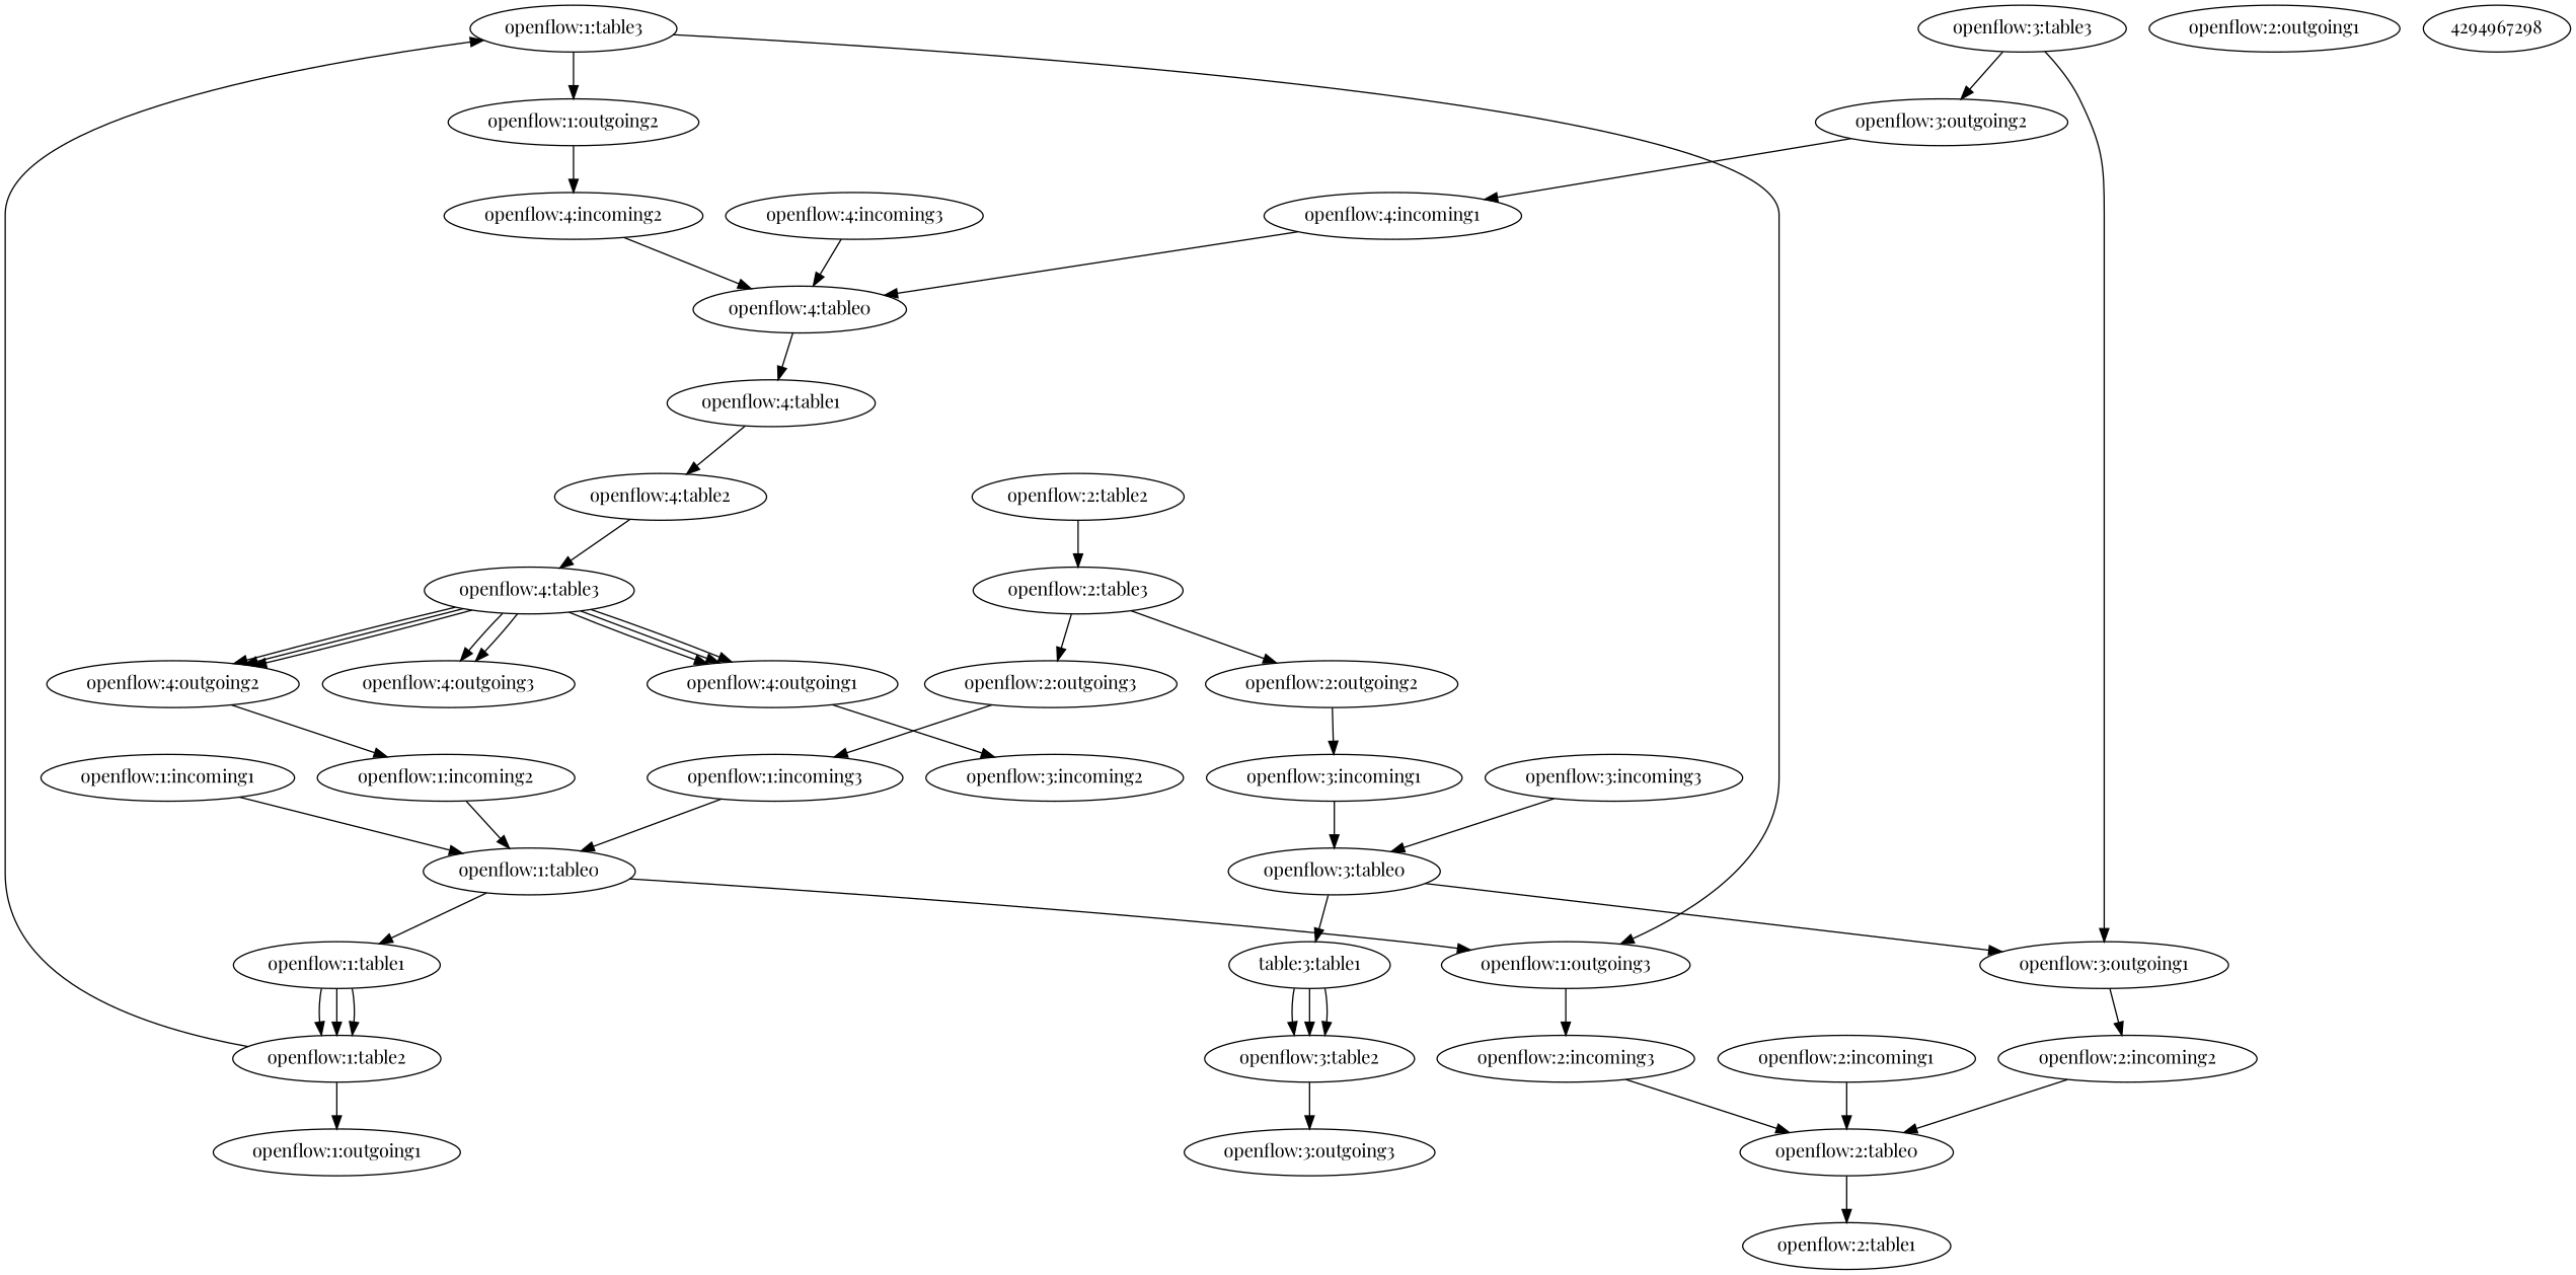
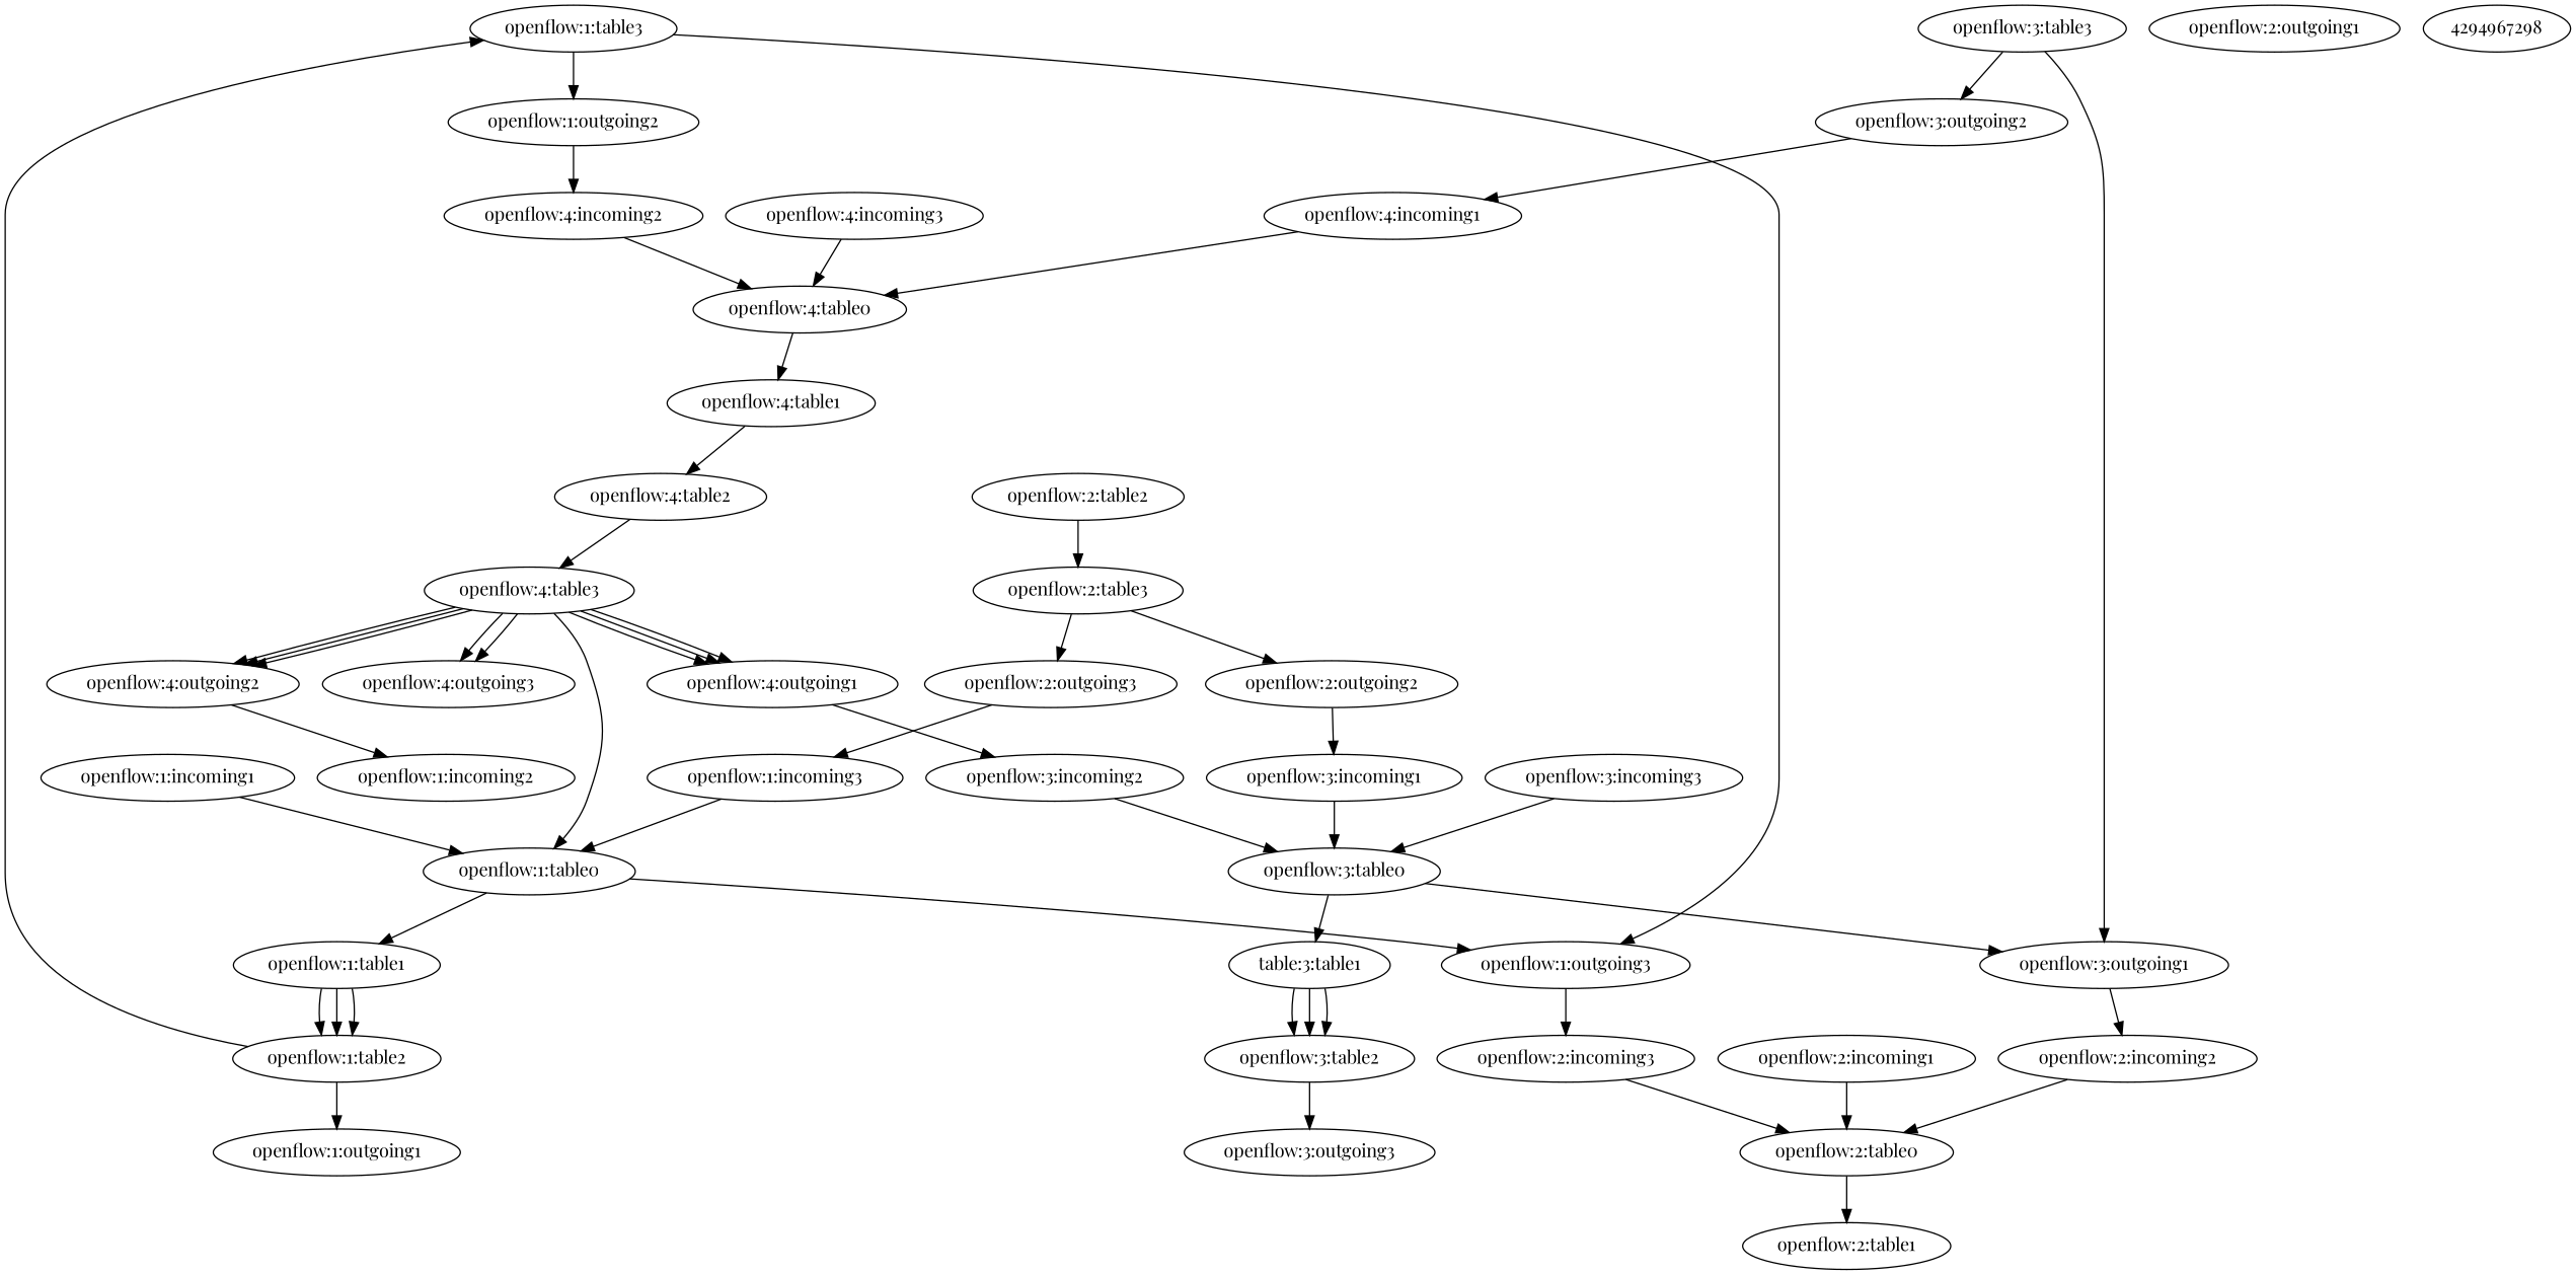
  digraph {
    fontname="Playfair Display"
    node [fontname="Playfair Display"]
    edge [edge_type=None flow_match="<match.Match instance at 0x7f1845f12758>" fontname="Playfair Display" modified_fields="{}"]
    "openflow:4:outgoing1" [p="Port --  Id: openflow:4:outgoing1 MAC Address: None State:None"]
    "openflow:3:incoming2" [p="Port --  Id: openflow:3:incoming2 MAC Address: None State:None"]
    "openflow:3:table0" [p="Port --  Id: openflow:3:table0 MAC Address: None State:None"]
    "openflow:3:outgoing1" [p="Port --  Id: openflow:3:outgoing1 MAC Address: None State:None"]
    n5 [label="table:3:table1" p="Port --  Id: openflow:3:table1 MAC Address: None State:None"]
    "openflow:2:incoming2" [p="Port --  Id: openflow:2:incoming2 MAC Address: None State:None"]
    "openflow:2:table0" [p="Port --  Id: openflow:2:table0 MAC Address: None State:None"]
    "openflow:2:table1" [p="Port --  Id: openflow:2:table1 MAC Address: None State:None"]
    "openflow:1:table3" [p="Port --  Id: openflow:1:table3 MAC Address: None State:None"]
    "openflow:1:outgoing2" [p="Port --  Id: openflow:1:outgoing2 MAC Address: None State:None"]
    "openflow:1:outgoing3" [p="Port --  Id: openflow:1:outgoing3 MAC Address: None State:None"]
    "openflow:4:incoming2" [p="Port --  Id: openflow:4:incoming2 MAC Address: None State:None"]
    "openflow:2:incoming3" [p="Port --  Id: openflow:2:incoming3 MAC Address: None State:None"]
    "openflow:4:table0" [p="Port --  Id: openflow:4:table0 MAC Address: None State:None"]
    "openflow:3:outgoing3" [p="Port --  Id: openflow:3:outgoing3 MAC Address: None State:None"]
    "openflow:3:outgoing2" [p="Port --  Id: openflow:3:outgoing2 MAC Address: None State:None"]
    "openflow:4:incoming1" [p="Port --  Id: openflow:4:incoming1 MAC Address: None State:None"]
    "openflow:4:table1" [p="Port --  Id: openflow:4:table1 MAC Address: None State:None"]
    "openflow:1:table1" [p="Port --  Id: openflow:1:table1 MAC Address: None State:None"]
    "openflow:1:table2" [p="Port --  Id: openflow:1:table2 MAC Address: None State:None"]
    "openflow:1:outgoing1" [p="Port --  Id: openflow:1:outgoing1 MAC Address: None State:None"]
    "openflow:2:incoming1" [p="Port --  Id: openflow:2:incoming1 MAC Address: None State:None"]
    "openflow:2:outgoing1" [p="Port --  Id: openflow:2:outgoing1 MAC Address: None State:None"]
    "openflow:2:outgoing2" [p="Port --  Id: openflow:2:outgoing2 MAC Address: None State:None"]
    "openflow:3:incoming1" [p="Port --  Id: openflow:3:incoming1 MAC Address: None State:None"]
    "openflow:2:outgoing3" [p="Port --  Id: openflow:2:outgoing3 MAC Address: None State:None"]
    "openflow:1:incoming3" [p="Port --  Id: openflow:1:incoming3 MAC Address: None State:None"]
    "openflow:1:table0" [p="Port --  Id: openflow:1:table0 MAC Address: None State:None"]
    "openflow:4:table2" [p="Port --  Id: openflow:4:table2 MAC Address: None State:None"]
    "openflow:4:table3" [p="Port --  Id: openflow:4:table3 MAC Address: None State:None"]
    "openflow:4:outgoing2" [p="Port --  Id: openflow:4:outgoing2 MAC Address: None State:None"]
    "openflow:4:outgoing3" [p="Port --  Id: openflow:4:outgoing3 MAC Address: None State:None"]
    "openflow:1:incoming2" [p="Port --  Id: openflow:1:incoming2 MAC Address: None State:None"]
    "openflow:3:incoming3" [p="Port --  Id: openflow:3:incoming3 MAC Address: None State:None"]
    "openflow:3:table2" [p="Port --  Id: openflow:3:table2 MAC Address: None State:None"]
    "openflow:2:table3" [p="Port --  Id: openflow:2:table3 MAC Address: None State:None"]
    "openflow:2:table2" [p="Port --  Id: openflow:2:table2 MAC Address: None State:None"]
    "openflow:1:incoming1" [p="Port --  Id: openflow:1:incoming1 MAC Address: None State:None"]
    "openflow:3:table3" [p="Port --  Id: openflow:3:table3 MAC Address: None State:None"]
    "openflow:4:incoming3" [p="Port --  Id: openflow:4:incoming3 MAC Address: None State:None"]
    n41 [label=4294967298 p="Port --  Id: 4294967293 MAC Address: None State:None"]
    "openflow:4:outgoing1" -> "openflow:3:incoming2" [flow_match="<match.Match instance at 0x7f184575ee18>"]
+   "openflow:3:incoming2" -> "openflow:3:table0" [edge_type=ingress flow_match="<match.Match instance at 0x7f1845a043b0>"]
    "openflow:3:table0" -> "openflow:3:outgoing1" [edge_type=egress flow_match="<match.Match instance at 0x7f1845c9c440>"]
    "openflow:3:table0" -> n5 [flow_match="<match.Match instance at 0x7f1845d0ac20>"]
    "openflow:3:outgoing1" -> "openflow:2:incoming2" [flow_match="<match.Match instance at 0x7f1845740d88>"]
    n5 -> "openflow:3:table2" [flow_match="<match.Match instance at 0x7f1845d2ac20>" modified_fields="{'has_vlan_tag': 1, 'vlan_id': 1}"]
    n5 -> "openflow:3:table2" [flow_match="<match.Match instance at 0x7f1845cd9128>" modified_fields="{'has_vlan_tag': 0}"]
    n5 -> "openflow:3:table2" [flow_match="<match.Match instance at 0x7f1845d1e3f8>"]
    "openflow:2:incoming2" -> "openflow:2:table0" [edge_type=ingress flow_match="<match.Match instance at 0x7f1846063bd8>"]
    "openflow:2:table0" -> "openflow:2:table1" [flow_match="<match.Match instance at 0x7f1845df5ea8>"]
    "openflow:1:table3" -> "openflow:1:outgoing2" [edge_type=egress flow_match="<match.Match instance at 0x7f1845b54ab8>"]
    "openflow:1:table3" -> "openflow:1:outgoing3" [edge_type=egress flow_match="<match.Match instance at 0x7f1845b54ab8>"]
    "openflow:1:outgoing2" -> "openflow:4:incoming2" [flow_match="<match.Match instance at 0x7f1845783fc8>"]
    "openflow:1:outgoing3" -> "openflow:2:incoming3" [flow_match="<match.Match instance at 0x7f1845718b90>"]
    "openflow:4:incoming2" -> "openflow:4:table0" [edge_type=ingress flow_match="<match.Match instance at 0x7f18461347a0>"]
    "openflow:2:incoming3" -> "openflow:2:table0" [edge_type=ingress flow_match="<match.Match instance at 0x7f1845ffa560>"]
    "openflow:4:table0" -> "openflow:4:table1" [flow_match="<match.Match instance at 0x7f1845f4c1b8>"]
    "openflow:3:outgoing2" -> "openflow:4:incoming1" [flow_match="<match.Match instance at 0x7f184578c638>"]
    "openflow:4:incoming1" -> "openflow:4:table0" [edge_type=ingress flow_match="<match.Match instance at 0x7f18460154d0>"]
    "openflow:4:table1" -> "openflow:4:table2" [flow_match="<match.Match instance at 0x7f1845f37878>"]
    "openflow:1:table1" -> "openflow:1:table2" [flow_match="<match.Match instance at 0x7f1845bee290>" modified_fields="{'has_vlan_tag': 0}"]
    "openflow:1:table1" -> "openflow:1:table2" [flow_match="<match.Match instance at 0x7f1845baf560>" modified_fields="{'has_vlan_tag': 1, 'vlan_id': 3}"]
    "openflow:1:table1" -> "openflow:1:table2" [flow_match="<match.Match instance at 0x7f1845ba0cf8>"]
    "openflow:1:table2" -> "openflow:1:table3" [flow_match="<match.Match instance at 0x7f1845afcf80>"]
    "openflow:1:table2" -> "openflow:1:outgoing1" [edge_type=egress flow_match="<match.Match instance at 0x7f1845b0c7e8>"]
    "openflow:2:incoming1" -> "openflow:2:table0" [edge_type=ingress flow_match="<match.Match instance at 0x7f18460c8170>"]
    "openflow:2:outgoing2" -> "openflow:3:incoming1" [flow_match="<match.Match instance at 0x7f18457337a0>"]
    "openflow:3:incoming1" -> "openflow:3:table0" [edge_type=ingress flow_match="<match.Match instance at 0x7f1845acf3f8>"]
    "openflow:2:outgoing3" -> "openflow:1:incoming3" [flow_match="<match.Match instance at 0x7f18457281b8>"]
    "openflow:1:incoming3" -> "openflow:1:table0" [edge_type=ingress flow_match="<match.Match instance at 0x7f1845916c68>"]
    "openflow:1:table0" -> "openflow:1:outgoing3" [edge_type=egress flow_match="<match.Match instance at 0x7f1845b20098>"]
    "openflow:1:table0" -> "openflow:1:table1" [flow_match="<match.Match instance at 0x7f1845bd7b48>"]
    "openflow:4:table2" -> "openflow:4:table3" [flow_match="<match.Match instance at 0x7f1845e1b638>"]
    "openflow:4:table3" -> "openflow:4:outgoing1" [edge_type=egress]
    "openflow:4:table3" -> "openflow:4:outgoing1" [edge_type=egress]
    "openflow:4:table3" -> "openflow:4:outgoing1" [edge_type=egress flow_match="<match.Match instance at 0x7f1845ed6638>"]
    "openflow:4:table3" -> "openflow:4:outgoing2" [edge_type=egress]
    "openflow:4:table3" -> "openflow:4:outgoing2" [edge_type=egress flow_match="<match.Match instance at 0x7f1845ed6638>"]
    "openflow:4:table3" -> "openflow:4:outgoing2" [edge_type=egress flow_match="<match.Match instance at 0x7f1845ed6638>"]
    "openflow:4:table3" -> "openflow:4:outgoing3" [edge_type=egress]
    "openflow:4:table3" -> "openflow:4:outgoing3" [edge_type=egress flow_match="<match.Match instance at 0x7f1845ed6638>"]
    "openflow:4:outgoing2" -> "openflow:1:incoming2" [flow_match="<match.Match instance at 0x7f184577da70>"]
-   "openflow:1:incoming2" -> "openflow:1:table0" [edge_type=ingress flow_match="<match.Match instance at 0x7f18458f56c8>"]
+   "openflow:4:table3" -> "openflow:1:table0" [edge_type=ingress flow_match="<match.Match instance at 0x7f18458f56c8>"]
    "openflow:3:incoming3" -> "openflow:3:table0" [edge_type=ingress flow_match="<match.Match instance at 0x7f1845a3a248>"]
    "openflow:3:table2" -> "openflow:3:outgoing3" [edge_type=egress flow_match="<match.Match instance at 0x7f1845c408c0>"]
    "openflow:2:table3" -> "openflow:2:outgoing2" [edge_type=egress flow_match="<match.Match instance at 0x7f1845dca638>"]
    "openflow:2:table3" -> "openflow:2:outgoing3" [edge_type=egress flow_match="<match.Match instance at 0x7f1845e05758>"]
    "openflow:2:table2" -> "openflow:2:table3" [flow_match="<match.Match instance at 0x7f1845d8e638>"]
    "openflow:1:incoming1" -> "openflow:1:table0" [edge_type=ingress flow_match="<match.Match instance at 0x7f1845912638>"]
    "openflow:3:table3" -> "openflow:3:outgoing1" [edge_type=egress flow_match="<match.Match instance at 0x7f1845c88b90>"]
    "openflow:3:table3" -> "openflow:3:outgoing2" [edge_type=egress flow_match="<match.Match instance at 0x7f1845c88b90>"]
    "openflow:4:incoming3" -> "openflow:4:table0" [edge_type=ingress flow_match="<match.Match instance at 0x7f1845f262d8>"]
  }
